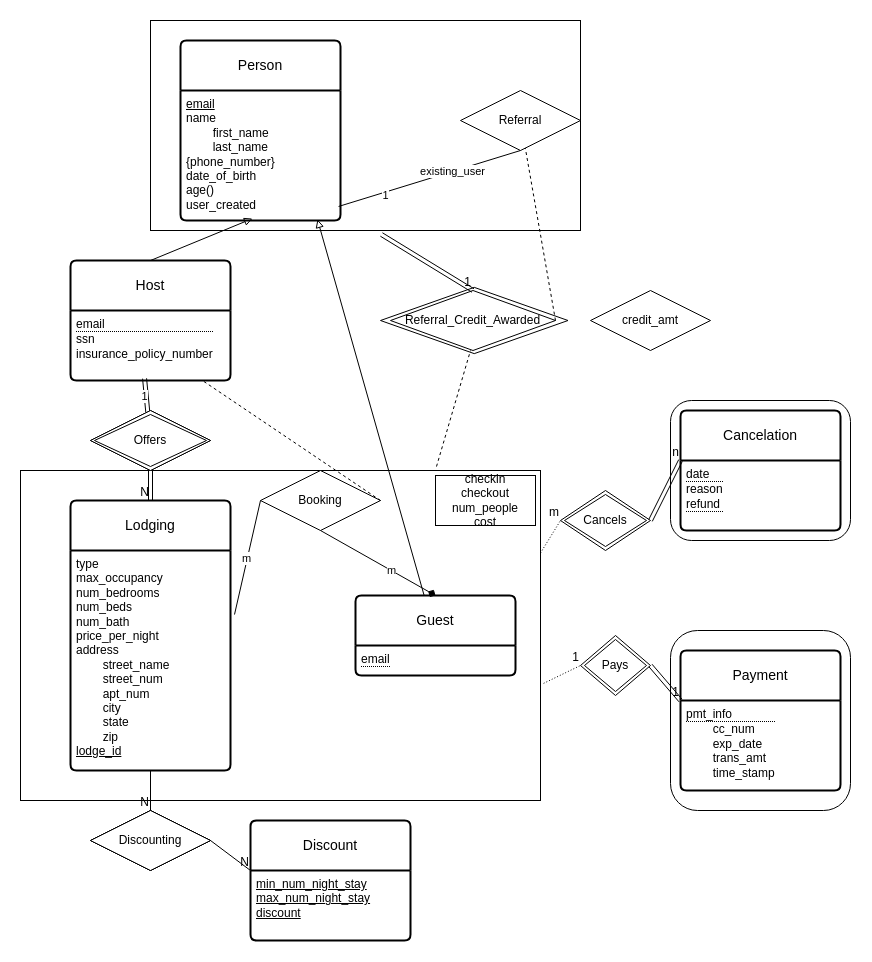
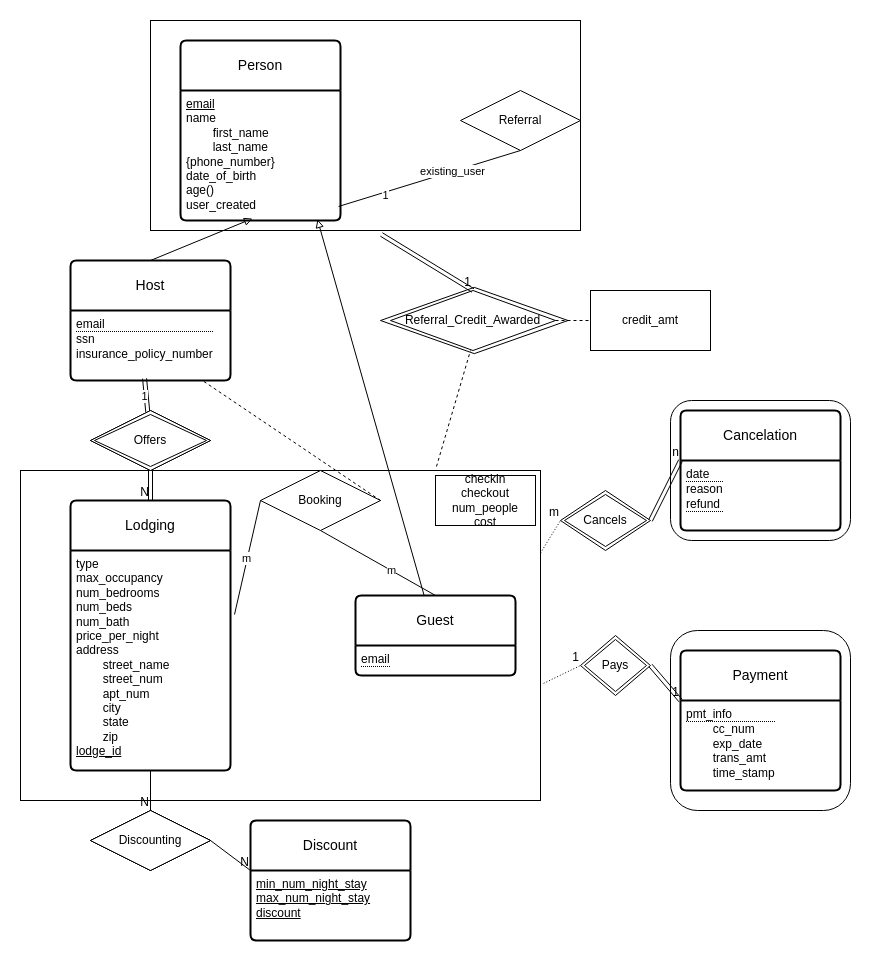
  <mxCell id="0" />
  <mxCell id="1" parent="0" />
  <mxCell id="2" value="" style="rounded=1;whiteSpace=wrap;html=1;" vertex="1" parent="1"><mxGeometry x="670" y="400" width="180" height="140" as="geometry" /></mxCell>
  <mxCell id="3" value="" style="rhombus;whiteSpace=wrap;html=1;" vertex="1" parent="1"><mxGeometry x="380" y="286.86" width="187.5" height="66.28" as="geometry" /></mxCell>
  <mxCell id="4" value="" style="rounded=1;whiteSpace=wrap;html=1;" vertex="1" parent="1"><mxGeometry x="670" y="630" width="180" height="180" as="geometry" /></mxCell>
  <mxCell id="5" value="" style="rounded=0;whiteSpace=wrap;html=1;" vertex="1" parent="1"><mxGeometry x="150" y="20" width="430" height="210" as="geometry" /></mxCell>
  <mxCell id="6" value="" style="rounded=0;whiteSpace=wrap;html=1;" vertex="1" parent="1"><mxGeometry x="20" y="470" width="520" height="330" as="geometry" /></mxCell>
  <mxCell id="7" value="Person" style="swimlane;childLayout=stackLayout;horizontal=1;startSize=50;horizontalStack=0;rounded=1;fontSize=14;fontStyle=0;strokeWidth=2;resizeParent=0;resizeLast=1;shadow=0;dashed=0;align=center;arcSize=4;whiteSpace=wrap;html=1;" vertex="1" parent="1"><mxGeometry x="180" y="40" width="160" height="180" as="geometry" /></mxCell>
  <mxCell id="8" value="&lt;div&gt;&lt;u&gt;email&lt;/u&gt;&lt;/div&gt;&lt;div&gt;name&lt;/div&gt;&lt;div&gt;&lt;span style=&quot;white-space: pre;&quot;&gt;&#09;&lt;/span&gt;first_name&lt;/div&gt;&lt;div&gt;&lt;span style=&quot;white-space: pre;&quot;&gt;&#09;&lt;/span&gt;last_name&lt;/div&gt;&lt;div&gt;{phone_number}&lt;/div&gt;&lt;div&gt;date_of_birth&lt;/div&gt;&lt;div&gt;age()&lt;/div&gt;&lt;div&gt;user_created&lt;br&gt;&lt;/div&gt;" style="align=left;strokeColor=none;fillColor=none;spacingLeft=4;fontSize=12;verticalAlign=top;resizable=0;rotatable=0;part=1;html=1;" vertex="1" parent="7"><mxGeometry y="50" width="160" height="130" as="geometry" /></mxCell>
  <mxCell id="9" value="Host" style="swimlane;childLayout=stackLayout;horizontal=1;startSize=50;horizontalStack=0;rounded=1;fontSize=14;fontStyle=0;strokeWidth=2;resizeParent=0;resizeLast=1;shadow=0;dashed=0;align=center;arcSize=4;whiteSpace=wrap;html=1;" vertex="1" parent="1"><mxGeometry x="70" y="260" width="160" height="120" as="geometry" /></mxCell>
  <mxCell id="10" value="&lt;div style=&quot;border-bottom: 1px dotted black&quot;&gt;email&lt;/div&gt;&lt;div&gt;ssn&lt;/div&gt;&lt;div&gt;insurance_policy_number&lt;br&gt;&lt;/div&gt;" style="align=left;strokeColor=none;fillColor=none;spacingLeft=4;fontSize=12;verticalAlign=top;resizable=0;rotatable=0;part=1;html=1;" vertex="1" parent="9"><mxGeometry y="50" width="160" height="70" as="geometry" /></mxCell>
  <mxCell id="11" value="Lodging" style="swimlane;childLayout=stackLayout;horizontal=1;startSize=50;horizontalStack=0;rounded=1;fontSize=14;fontStyle=0;strokeWidth=2;resizeParent=0;resizeLast=1;shadow=0;dashed=0;align=center;arcSize=4;whiteSpace=wrap;html=1;" vertex="1" parent="1"><mxGeometry x="70" y="500" width="160" height="270" as="geometry" /></mxCell>
  <mxCell id="12" value="&lt;div&gt;type&lt;/div&gt;&lt;div&gt;max_occupancy&lt;/div&gt;&lt;div&gt;num_bedrooms&lt;/div&gt;&lt;div&gt;num_beds&lt;/div&gt;&lt;div&gt;num_bath&lt;/div&gt;&lt;div&gt;price_per_night&lt;/div&gt;&lt;div&gt;address&lt;/div&gt;&lt;div&gt;&lt;span style=&quot;white-space: pre;&quot;&gt;&#09;&lt;/span&gt;street_name&lt;/div&gt;&lt;div&gt;&lt;span style=&quot;white-space: pre;&quot;&gt;&#09;&lt;/span&gt;street_num&lt;/div&gt;&lt;div&gt;&lt;span style=&quot;white-space: pre;&quot;&gt;&#09;&lt;/span&gt;apt_num&lt;/div&gt;&lt;div&gt;&lt;span style=&quot;white-space: pre;&quot;&gt;&#09;&lt;/span&gt;city&lt;/div&gt;&lt;div&gt;&lt;span style=&quot;white-space: pre;&quot;&gt;&#09;&lt;/span&gt;state&lt;/div&gt;&lt;div&gt;&lt;span style=&quot;white-space: pre;&quot;&gt;&#09;&lt;/span&gt;zip&lt;/div&gt;&lt;div&gt;&lt;u&gt;lodge_id&lt;/u&gt;&lt;br&gt;&lt;/div&gt;" style="align=left;strokeColor=none;fillColor=none;spacingLeft=4;fontSize=12;verticalAlign=top;resizable=0;rotatable=0;part=1;html=1;" vertex="1" parent="11"><mxGeometry y="50" width="160" height="220" as="geometry" /></mxCell>
  <mxCell id="13" value="&lt;div&gt;Offers&lt;/div&gt;" style="shape=rhombus;perimeter=rhombusPerimeter;whiteSpace=wrap;html=1;align=center;" vertex="1" parent="1"><mxGeometry x="90" y="410" width="120" height="60" as="geometry" /></mxCell>
  <mxCell id="14" value="Guest" style="swimlane;childLayout=stackLayout;horizontal=1;startSize=50;horizontalStack=0;rounded=1;fontSize=14;fontStyle=0;strokeWidth=2;resizeParent=0;resizeLast=1;shadow=0;dashed=0;align=center;arcSize=4;whiteSpace=wrap;html=1;" vertex="1" parent="1"><mxGeometry x="355" y="595" width="160" height="80" as="geometry" /></mxCell>
  <mxCell id="15" value="&lt;div style=&quot;border-bottom: 1px dotted black&quot;&gt;email&lt;/div&gt;" style="align=left;strokeColor=none;fillColor=none;spacingLeft=4;fontSize=12;verticalAlign=top;resizable=0;rotatable=0;part=1;html=1;" vertex="1" parent="14"><mxGeometry y="50" width="160" height="30" as="geometry" /></mxCell>
  <mxCell id="16" value="" style="shape=link;html=1;rounded=0;exitX=0.5;exitY=1;exitDx=0;exitDy=0;entryX=0.5;entryY=0;entryDx=0;entryDy=0;" edge="1" parent="1" source="13" target="11"><mxGeometry relative="1" as="geometry"><mxPoint x="270" y="440" as="sourcePoint" /><mxPoint x="340" y="410" as="targetPoint" /></mxGeometry></mxCell>
  <mxCell id="17" value="N" style="resizable=0;html=1;whiteSpace=wrap;align=right;verticalAlign=bottom;" connectable="0" vertex="1" parent="16"><mxGeometry x="1" relative="1" as="geometry" /></mxCell>
  <mxCell id="18" value="" style="shape=link;html=1;rounded=0;exitX=0.463;exitY=0.971;exitDx=0;exitDy=0;exitPerimeter=0;" edge="1" parent="1" source="10" target="13"><mxGeometry width="100" relative="1" as="geometry"><mxPoint x="210" y="410" as="sourcePoint" /><mxPoint x="310" y="410" as="targetPoint" /></mxGeometry></mxCell>
  <mxCell id="19" value="&lt;div&gt;1&lt;/div&gt;" style="edgeLabel;html=1;align=center;verticalAlign=middle;resizable=0;points=[];" vertex="1" connectable="0" parent="18"><mxGeometry x="-0.006" y="-2" relative="1" as="geometry"><mxPoint as="offset" /></mxGeometry></mxCell>
  <mxCell id="20" value="Booking" style="shape=rhombus;perimeter=rhombusPerimeter;whiteSpace=wrap;html=1;align=center;" vertex="1" parent="1"><mxGeometry x="260" y="470" width="120" height="60" as="geometry" /></mxCell>
  <mxCell id="21" value="&lt;div&gt;checkin&lt;/div&gt;&lt;div&gt;checkout&lt;/div&gt;&lt;div&gt;num_people&lt;/div&gt;&lt;div&gt;cost&lt;/div&gt;" style="whiteSpace=wrap;html=1;align=center;" vertex="1" parent="1"><mxGeometry x="435" y="475" width="100" height="50" as="geometry" /></mxCell>
  <mxCell id="22" value="" style="endArrow=none;dashed=1;html=1;rounded=0;exitX=1;exitY=0.5;exitDx=0;exitDy=0;" edge="1" parent="1" source="20" target="10"><mxGeometry width="50" height="50" relative="1" as="geometry"><mxPoint x="460" y="310" as="sourcePoint" /><mxPoint x="510" y="260" as="targetPoint" /></mxGeometry></mxCell>
- <mxCell id="23" value="" style="endArrow=diamond;html=1;rounded=0;entryX=0.5;entryY=0;entryDx=0;entryDy=0;exitX=0.5;exitY=1;exitDx=0;exitDy=0;" edge="1" parent="1" source="20" target="14"><mxGeometry width="50" height="50" relative="1" as="geometry"><mxPoint x="460" y="310" as="sourcePoint" /><mxPoint x="510" y="260" as="targetPoint" /></mxGeometry></mxCell>
+ <mxCell id="23" value="" style="endArrow=none;html=1;rounded=0;entryX=0.5;entryY=0;entryDx=0;entryDy=0;exitX=0.5;exitY=1;exitDx=0;exitDy=0;" edge="1" parent="1" source="20" target="14"><mxGeometry width="50" height="50" relative="1" as="geometry"><mxPoint x="460" y="310" as="sourcePoint" /><mxPoint x="510" y="260" as="targetPoint" /></mxGeometry></mxCell>
  <mxCell id="24" value="m" style="edgeLabel;html=1;align=center;verticalAlign=middle;resizable=0;points=[];" vertex="1" connectable="0" parent="23"><mxGeometry x="0.228" relative="1" as="geometry"><mxPoint as="offset" /></mxGeometry></mxCell>
  <mxCell id="25" value="" style="endArrow=none;html=1;rounded=0;exitX=0;exitY=0.5;exitDx=0;exitDy=0;entryX=1.025;entryY=0.291;entryDx=0;entryDy=0;entryPerimeter=0;" edge="1" parent="1" source="20" target="12"><mxGeometry width="50" height="50" relative="1" as="geometry"><mxPoint x="450" y="400" as="sourcePoint" /><mxPoint x="500" y="350" as="targetPoint" /></mxGeometry></mxCell>
  <mxCell id="26" value="m" style="edgeLabel;html=1;align=center;verticalAlign=middle;resizable=0;points=[];" vertex="1" connectable="0" parent="25"><mxGeometry x="0.005" y="-1" relative="1" as="geometry"><mxPoint as="offset" /></mxGeometry></mxCell>
  <mxCell id="27" value="Payment" style="swimlane;childLayout=stackLayout;horizontal=1;startSize=50;horizontalStack=0;rounded=1;fontSize=14;fontStyle=0;strokeWidth=2;resizeParent=0;resizeLast=1;shadow=0;dashed=0;align=center;arcSize=4;whiteSpace=wrap;html=1;" vertex="1" parent="1"><mxGeometry x="680" y="650" width="160" height="140" as="geometry" /></mxCell>
  <mxCell id="28" value="&lt;div style=&quot;border-bottom: 1px dotted black&quot;&gt;pmt_info&lt;/div&gt;&lt;div&gt;&lt;span style=&quot;white-space: pre;&quot;&gt;&#09;&lt;/span&gt;cc_num&lt;/div&gt;&lt;div&gt;&lt;span style=&quot;white-space: pre;&quot;&gt;&#09;&lt;/span&gt;exp_date&lt;/div&gt;&lt;div&gt;&lt;span style=&quot;white-space: pre;&quot;&gt;&#09;&lt;/span&gt;trans_amt&lt;/div&gt;&lt;div&gt;&lt;span style=&quot;white-space: pre;&quot;&gt;&#09;&lt;/span&gt;time_stamp&lt;br&gt;&lt;/div&gt;" style="align=left;strokeColor=none;fillColor=none;spacingLeft=4;fontSize=12;verticalAlign=top;resizable=0;rotatable=0;part=1;html=1;" vertex="1" parent="27"><mxGeometry y="50" width="160" height="90" as="geometry" /></mxCell>
  <mxCell id="29" style="edgeStyle=orthogonalEdgeStyle;rounded=0;orthogonalLoop=1;jettySize=auto;html=1;exitX=0.5;exitY=1;exitDx=0;exitDy=0;" edge="1" parent="1" source="28"><mxGeometry relative="1" as="geometry"><mxPoint x="760" y="790" as="targetPoint" /></mxGeometry></mxCell>
  <mxCell id="30" value="&lt;div&gt;Cancelation&lt;/div&gt;" style="swimlane;childLayout=stackLayout;horizontal=1;startSize=50;horizontalStack=0;rounded=1;fontSize=14;fontStyle=0;strokeWidth=2;resizeParent=0;resizeLast=1;shadow=0;dashed=0;align=center;arcSize=4;whiteSpace=wrap;html=1;" vertex="1" parent="1"><mxGeometry x="680" y="410" width="160" height="120" as="geometry" /></mxCell>
  <mxCell id="31" value="&lt;div style=&quot;border-bottom: 1px dotted black&quot;&gt;date&lt;/div&gt;reason&lt;div style=&quot;border-bottom: 1px dotted black&quot;&gt;refund&lt;/div&gt;" style="align=left;strokeColor=none;fillColor=none;spacingLeft=4;fontSize=12;verticalAlign=top;resizable=0;rotatable=0;part=1;html=1;" vertex="1" parent="30"><mxGeometry y="50" width="160" height="70" as="geometry" /></mxCell>
  <mxCell id="32" value="Referral" style="shape=rhombus;perimeter=rhombusPerimeter;whiteSpace=wrap;html=1;align=center;" vertex="1" parent="1"><mxGeometry x="460" y="90" width="120" height="60" as="geometry" /></mxCell>
  <mxCell id="33" value="" style="endArrow=none;html=1;rounded=0;exitX=0.988;exitY=0.892;exitDx=0;exitDy=0;exitPerimeter=0;entryX=0.5;entryY=1;entryDx=0;entryDy=0;" edge="1" parent="1" source="8" target="32"><mxGeometry relative="1" as="geometry"><mxPoint x="440" y="400" as="sourcePoint" /><mxPoint x="600" y="400" as="targetPoint" /></mxGeometry></mxCell>
  <mxCell id="34" value="existing_user" style="edgeLabel;html=1;align=center;verticalAlign=middle;resizable=0;points=[];" vertex="1" connectable="0" parent="33"><mxGeometry x="0.252" relative="1" as="geometry"><mxPoint as="offset" /></mxGeometry></mxCell>
  <mxCell id="35" value="&lt;div&gt;1&lt;/div&gt;" style="edgeLabel;html=1;align=center;verticalAlign=middle;resizable=0;points=[];" vertex="1" connectable="0" parent="33"><mxGeometry x="-0.495" y="-3" relative="1" as="geometry"><mxPoint as="offset" /></mxGeometry></mxCell>
  <mxCell id="36" value="Discounting" style="shape=rhombus;perimeter=rhombusPerimeter;whiteSpace=wrap;html=1;align=center;" vertex="1" parent="1"><mxGeometry x="90" y="810" width="120" height="60" as="geometry" /></mxCell>
  <mxCell id="37" value="Discount" style="swimlane;childLayout=stackLayout;horizontal=1;startSize=50;horizontalStack=0;rounded=1;fontSize=14;fontStyle=0;strokeWidth=2;resizeParent=0;resizeLast=1;shadow=0;dashed=0;align=center;arcSize=4;whiteSpace=wrap;html=1;" vertex="1" parent="1"><mxGeometry x="250" y="820" width="160" height="120" as="geometry" /></mxCell>
  <mxCell id="38" value="&lt;div&gt;&lt;u&gt;min_num_night_stay&lt;/u&gt;&lt;/div&gt;&lt;div&gt;&lt;u&gt;max_num_night_stay&lt;/u&gt;&lt;/div&gt;&lt;div&gt;&lt;u&gt;discount&lt;br&gt;&lt;/u&gt;&lt;/div&gt;" style="align=left;strokeColor=none;fillColor=none;spacingLeft=4;fontSize=12;verticalAlign=top;resizable=0;rotatable=0;part=1;html=1;" vertex="1" parent="37"><mxGeometry y="50" width="160" height="70" as="geometry" /></mxCell>
  <mxCell id="39" value="Discounting" style="shape=rhombus;double=1;perimeter=rhombusPerimeter;whiteSpace=wrap;html=1;align=center;" vertex="1" parent="1"><mxGeometry x="90" y="810" width="120" height="60" as="geometry" /></mxCell>
  <mxCell id="40" value="Cancels" style="shape=rhombus;double=1;perimeter=rhombusPerimeter;whiteSpace=wrap;html=1;align=center;" vertex="1" parent="1"><mxGeometry x="560" y="490" width="90" height="60" as="geometry" /></mxCell>
  <mxCell id="41" value="" style="endArrow=none;html=1;rounded=0;dashed=1;dashPattern=1 2;exitX=1;exitY=0.25;exitDx=0;exitDy=0;entryX=0;entryY=0.5;entryDx=0;entryDy=0;" edge="1" parent="1" source="6" target="40"><mxGeometry relative="1" as="geometry"><mxPoint x="400" y="550" as="sourcePoint" /><mxPoint x="560" y="550" as="targetPoint" /></mxGeometry></mxCell>
  <mxCell id="42" value="m" style="resizable=0;html=1;whiteSpace=wrap;align=right;verticalAlign=bottom;" connectable="0" vertex="1" parent="41"><mxGeometry x="1" relative="1" as="geometry" /></mxCell>
  <mxCell id="43" value="Pays" style="shape=rhombus;double=1;perimeter=rhombusPerimeter;whiteSpace=wrap;html=1;align=center;" vertex="1" parent="1"><mxGeometry x="580" y="635" width="70" height="60" as="geometry" /></mxCell>
  <mxCell id="44" value="" style="endArrow=none;html=1;rounded=0;dashed=1;dashPattern=1 2;entryX=0;entryY=0.5;entryDx=0;entryDy=0;exitX=1.006;exitY=0.645;exitDx=0;exitDy=0;exitPerimeter=0;" edge="1" parent="1" source="6" target="43"><mxGeometry relative="1" as="geometry"><mxPoint x="400" y="550" as="sourcePoint" /><mxPoint x="560" y="550" as="targetPoint" /></mxGeometry></mxCell>
  <mxCell id="45" value="1" style="resizable=0;html=1;whiteSpace=wrap;align=right;verticalAlign=bottom;" connectable="0" vertex="1" parent="44"><mxGeometry x="1" relative="1" as="geometry" /></mxCell>
  <mxCell id="46" value="" style="shape=link;html=1;rounded=0;entryX=0;entryY=0;entryDx=0;entryDy=0;exitX=1;exitY=0.5;exitDx=0;exitDy=0;" edge="1" parent="1" source="43" target="28"><mxGeometry relative="1" as="geometry"><mxPoint x="400" y="550" as="sourcePoint" /><mxPoint x="560" y="550" as="targetPoint" /></mxGeometry></mxCell>
  <mxCell id="47" value="1" style="resizable=0;html=1;whiteSpace=wrap;align=right;verticalAlign=bottom;" connectable="0" vertex="1" parent="46"><mxGeometry x="1" relative="1" as="geometry" /></mxCell>
  <mxCell id="48" value="" style="shape=link;html=1;rounded=0;entryX=0;entryY=0;entryDx=0;entryDy=0;exitX=1;exitY=0.5;exitDx=0;exitDy=0;" edge="1" parent="1" source="40" target="31"><mxGeometry relative="1" as="geometry"><mxPoint x="400" y="550" as="sourcePoint" /><mxPoint x="560" y="550" as="targetPoint" /></mxGeometry></mxCell>
  <mxCell id="49" value="n" style="resizable=0;html=1;whiteSpace=wrap;align=right;verticalAlign=bottom;" connectable="0" vertex="1" parent="48"><mxGeometry x="1" relative="1" as="geometry" /></mxCell>
  <mxCell id="50" value="Discounting" style="shape=rhombus;perimeter=rhombusPerimeter;whiteSpace=wrap;html=1;align=center;" vertex="1" parent="1"><mxGeometry x="90" y="810" width="120" height="60" as="geometry" /></mxCell>
  <mxCell id="51" value="" style="endArrow=none;html=1;rounded=0;exitX=1;exitY=0.5;exitDx=0;exitDy=0;entryX=0;entryY=0;entryDx=0;entryDy=0;" edge="1" parent="1" source="50" target="38"><mxGeometry relative="1" as="geometry"><mxPoint x="190" y="640" as="sourcePoint" /><mxPoint x="350" y="640" as="targetPoint" /></mxGeometry></mxCell>
  <mxCell id="52" value="N" style="resizable=0;html=1;whiteSpace=wrap;align=right;verticalAlign=bottom;" connectable="0" vertex="1" parent="51"><mxGeometry x="1" relative="1" as="geometry" /></mxCell>
  <mxCell id="53" value="" style="endArrow=none;html=1;rounded=0;exitX=0.5;exitY=1;exitDx=0;exitDy=0;" edge="1" parent="1" source="12" target="50"><mxGeometry relative="1" as="geometry"><mxPoint x="190" y="640" as="sourcePoint" /><mxPoint x="350" y="640" as="targetPoint" /></mxGeometry></mxCell>
  <mxCell id="54" value="N" style="resizable=0;html=1;whiteSpace=wrap;align=right;verticalAlign=bottom;" connectable="0" vertex="1" parent="53"><mxGeometry x="1" relative="1" as="geometry" /></mxCell>
  <mxCell id="55" value="&lt;div&gt;Referral_Credit_Awarded&lt;/div&gt;" style="shape=rhombus;perimeter=rhombusPerimeter;whiteSpace=wrap;html=1;align=center;" vertex="1" parent="1"><mxGeometry x="390" y="290" width="165" height="60" as="geometry" /></mxCell>
- <mxCell id="56" value="&lt;div&gt;credit_amt&lt;/div&gt;" style="rhombus;whiteSpace=wrap;html=1;" vertex="1" parent="1"><mxGeometry x="590" y="290" width="120" height="60" as="geometry" /></mxCell>
- <mxCell id="57" value="" style="endArrow=none;dashed=1;html=1;rounded=0;exitX=1;exitY=0.5;exitDx=0;exitDy=0;" edge="1" parent="1" source="55" target="32"><mxGeometry width="50" height="50" relative="1" as="geometry"><mxPoint x="530" y="190" as="sourcePoint" /><mxPoint x="580" y="140" as="targetPoint" /></mxGeometry></mxCell>
+ <mxCell id="56" value="&lt;div&gt;credit_amt&lt;/div&gt;" style="rounded=0;whiteSpace=wrap;html=1;" vertex="1" parent="1"><mxGeometry x="590" y="290" width="120" height="60" as="geometry" /></mxCell>
+ <mxCell id="57" value="" style="endArrow=none;dashed=1;html=1;rounded=0;exitX=1;exitY=0.5;exitDx=0;exitDy=0;entryX=0;entryY=0.5;entryDx=0;entryDy=0;" edge="1" parent="1" source="55" target="56"><mxGeometry width="50" height="50" relative="1" as="geometry"><mxPoint x="530" y="190" as="sourcePoint" /><mxPoint x="580" y="140" as="targetPoint" /></mxGeometry></mxCell>
  <mxCell id="58" value="" style="endArrow=none;dashed=1;html=1;rounded=0;exitX=0.8;exitY=-0.012;exitDx=0;exitDy=0;exitPerimeter=0;" edge="1" parent="1" source="6"><mxGeometry width="50" height="50" relative="1" as="geometry"><mxPoint x="410" y="400" as="sourcePoint" /><mxPoint x="470" y="350" as="targetPoint" /></mxGeometry></mxCell>
  <mxCell id="59" value="" style="shape=link;html=1;rounded=0;exitX=0.537;exitY=1.019;exitDx=0;exitDy=0;exitPerimeter=0;entryX=0.5;entryY=0;entryDx=0;entryDy=0;" edge="1" parent="1" source="5" target="55"><mxGeometry relative="1" as="geometry"><mxPoint x="410" y="490" as="sourcePoint" /><mxPoint x="570" y="490" as="targetPoint" /></mxGeometry></mxCell>
  <mxCell id="60" value="1" style="resizable=0;html=1;whiteSpace=wrap;align=right;verticalAlign=bottom;" connectable="0" vertex="1" parent="59"><mxGeometry x="1" relative="1" as="geometry" /></mxCell>
  <mxCell id="61" value="" style="endArrow=block;html=1;rounded=0;exitX=0.5;exitY=0;exitDx=0;exitDy=0;endFill=0;entryX=0.45;entryY=0.985;entryDx=0;entryDy=0;entryPerimeter=0;" edge="1" parent="1" source="9" target="8"><mxGeometry width="50" height="50" relative="1" as="geometry"><mxPoint x="380" y="550" as="sourcePoint" /><mxPoint x="230" y="230" as="targetPoint" /></mxGeometry></mxCell>
  <mxCell id="62" value="" style="endArrow=block;html=1;rounded=0;entryX=0.856;entryY=0.992;entryDx=0;entryDy=0;entryPerimeter=0;endFill=0;" edge="1" parent="1" source="14" target="8"><mxGeometry width="50" height="50" relative="1" as="geometry"><mxPoint x="380" y="550" as="sourcePoint" /><mxPoint x="430" y="500" as="targetPoint" /></mxGeometry></mxCell>
  <mxCell id="63" value="&lt;div&gt;Offers&lt;/div&gt;" style="shape=rhombus;double=1;perimeter=rhombusPerimeter;whiteSpace=wrap;html=1;align=center;" vertex="1" parent="1"><mxGeometry x="90" y="410" width="120" height="60" as="geometry" /></mxCell>
